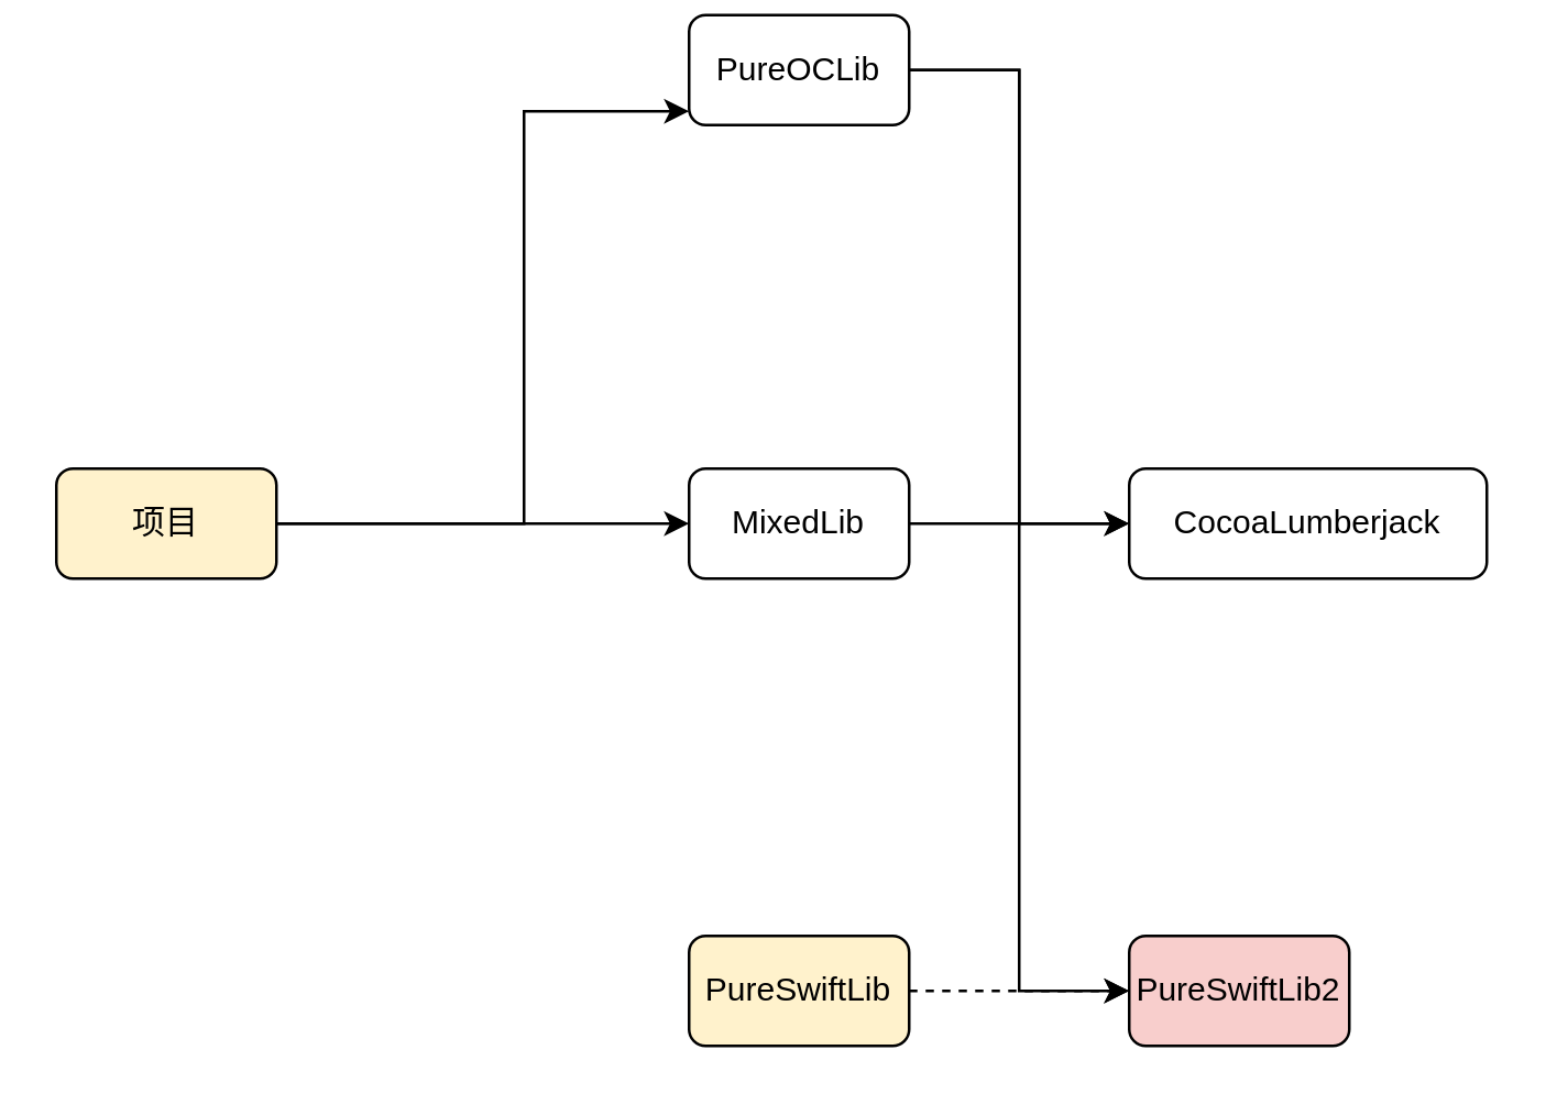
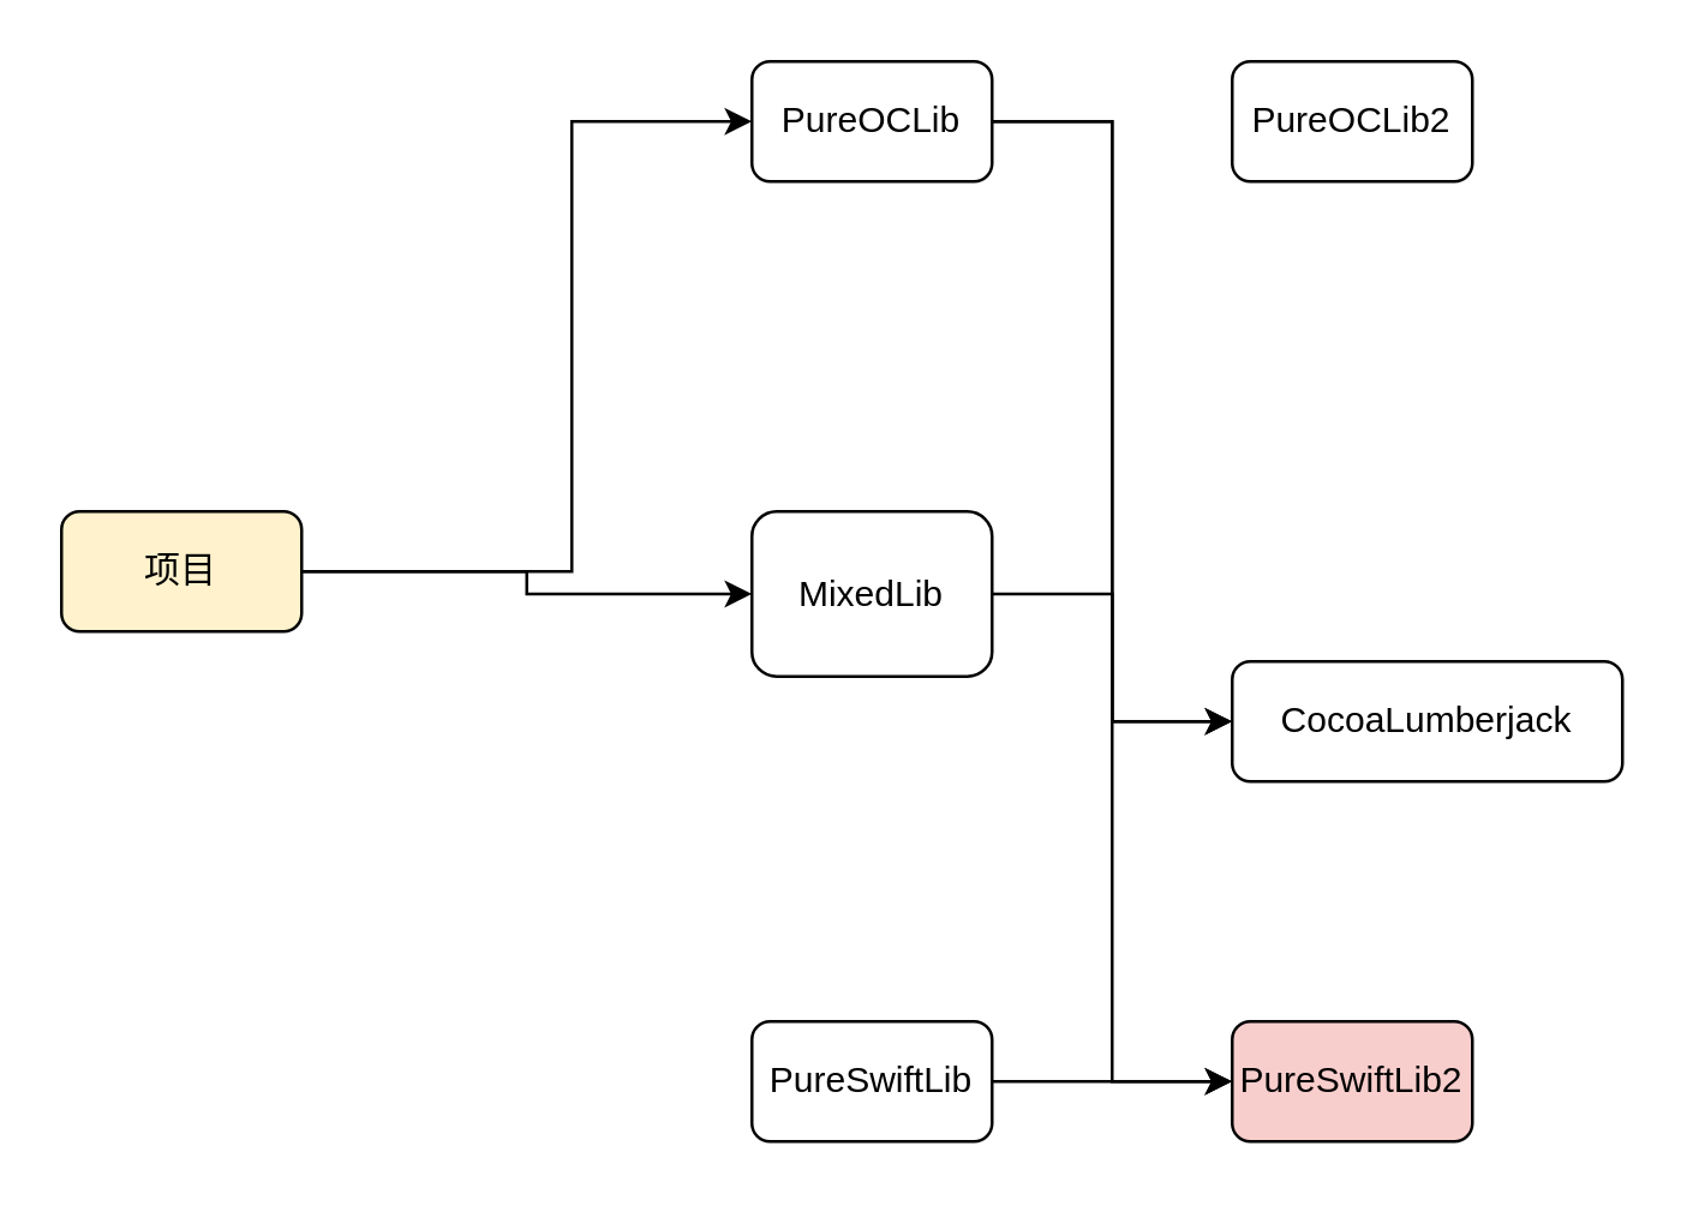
  <mxCell id="0" />
  <mxCell id="1" parent="0" />
  <mxCell id="2" value="" style="edgeStyle=orthogonalEdgeStyle;rounded=0;orthogonalLoop=1;jettySize=auto;html=1;" edge="1" parent="1" source="4" target="7"><mxGeometry relative="1" as="geometry"><Array as="points"><mxPoint x="190" y="190" /><mxPoint x="190" y="40" /></Array></mxGeometry></mxCell>
  <mxCell id="3" value="" style="edgeStyle=orthogonalEdgeStyle;rounded=0;orthogonalLoop=1;jettySize=auto;html=1;" edge="1" parent="1" source="4" target="11"><mxGeometry relative="1" as="geometry" /></mxCell>
  <mxCell id="4" value="项目" style="rounded=1;whiteSpace=wrap;html=1;fillColor=#fff2cc;" vertex="1" parent="1"><mxGeometry x="20" y="170" width="80" height="40" as="geometry" /></mxCell>
  <mxCell id="5" style="edgeStyle=orthogonalEdgeStyle;rounded=0;orthogonalLoop=1;jettySize=auto;html=1;entryX=0;entryY=0.5;entryDx=0;entryDy=0;" edge="1" parent="1" source="7" target="13"><mxGeometry relative="1" as="geometry" /></mxCell>
  <mxCell id="6" style="edgeStyle=orthogonalEdgeStyle;rounded=0;orthogonalLoop=1;jettySize=auto;html=1;entryX=0;entryY=0.5;entryDx=0;entryDy=0;" edge="1" parent="1" source="7" target="14"><mxGeometry relative="1" as="geometry" /></mxCell>
- <mxCell id="7" value="PureOCLib" style="rounded=1;whiteSpace=wrap;html=1;" vertex="1" parent="1"><mxGeometry x="250" y="5" width="80" height="40" as="geometry" /></mxCell>
- <mxCell id="8" value="" style="edgeStyle=orthogonalEdgeStyle;rounded=0;orthogonalLoop=1;jettySize=auto;html=1;dashed=1;" edge="1" parent="1" source="9" target="14"><mxGeometry relative="1" as="geometry" /></mxCell>
- <mxCell id="9" value="PureSwiftLib" style="rounded=1;whiteSpace=wrap;html=1;fillColor=#fff2cc;" vertex="1" parent="1"><mxGeometry x="250" y="340" width="80" height="40" as="geometry" /></mxCell>
+ <mxCell id="7" value="PureOCLib" style="rounded=1;whiteSpace=wrap;html=1;" vertex="1" parent="1"><mxGeometry x="250" y="20" width="80" height="40" as="geometry" /></mxCell>
+ <mxCell id="8" value="" style="edgeStyle=orthogonalEdgeStyle;rounded=0;orthogonalLoop=1;jettySize=auto;html=1;" edge="1" parent="1" source="9" target="14"><mxGeometry relative="1" as="geometry" /></mxCell>
+ <mxCell id="9" value="PureSwiftLib" style="rounded=1;whiteSpace=wrap;html=1;" vertex="1" parent="1"><mxGeometry x="250" y="340" width="80" height="40" as="geometry" /></mxCell>
  <mxCell id="10" value="" style="edgeStyle=orthogonalEdgeStyle;rounded=0;orthogonalLoop=1;jettySize=auto;html=1;" edge="1" parent="1" source="11" target="13"><mxGeometry relative="1" as="geometry" /></mxCell>
- <mxCell id="11" value="MixedLib" style="rounded=1;whiteSpace=wrap;html=1;" vertex="1" parent="1"><mxGeometry x="250" y="170" width="80" height="40" as="geometry" /></mxCell>
- <mxCell id="13" value="CocoaLumberjack" style="rounded=1;whiteSpace=wrap;html=1;" vertex="1" parent="1"><mxGeometry x="410" y="170" width="130" height="40" as="geometry" /></mxCell>
+ <mxCell id="11" value="MixedLib" style="rounded=1;whiteSpace=wrap;html=1;" vertex="1" parent="1"><mxGeometry x="250" y="170" width="80" height="55" as="geometry" /></mxCell>
+ <mxCell id="12" value="PureOCLib2" style="rounded=1;whiteSpace=wrap;html=1;" vertex="1" parent="1"><mxGeometry x="410" y="20" width="80" height="40" as="geometry" /></mxCell>
+ <mxCell id="13" value="CocoaLumberjack" style="rounded=1;whiteSpace=wrap;html=1;" vertex="1" parent="1"><mxGeometry x="410" y="220" width="130" height="40" as="geometry" /></mxCell>
  <mxCell id="14" value="PureSwiftLib2" style="rounded=1;whiteSpace=wrap;html=1;fillColor=#f8cecc;" vertex="1" parent="1"><mxGeometry x="410" y="340" width="80" height="40" as="geometry" /></mxCell>
